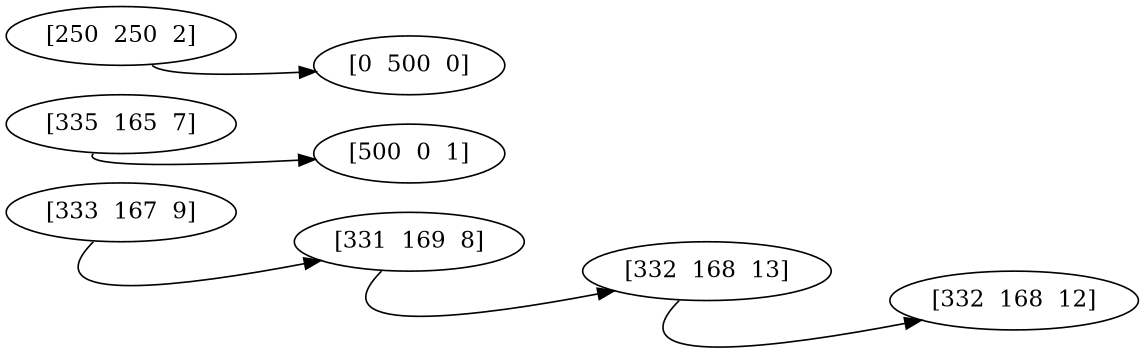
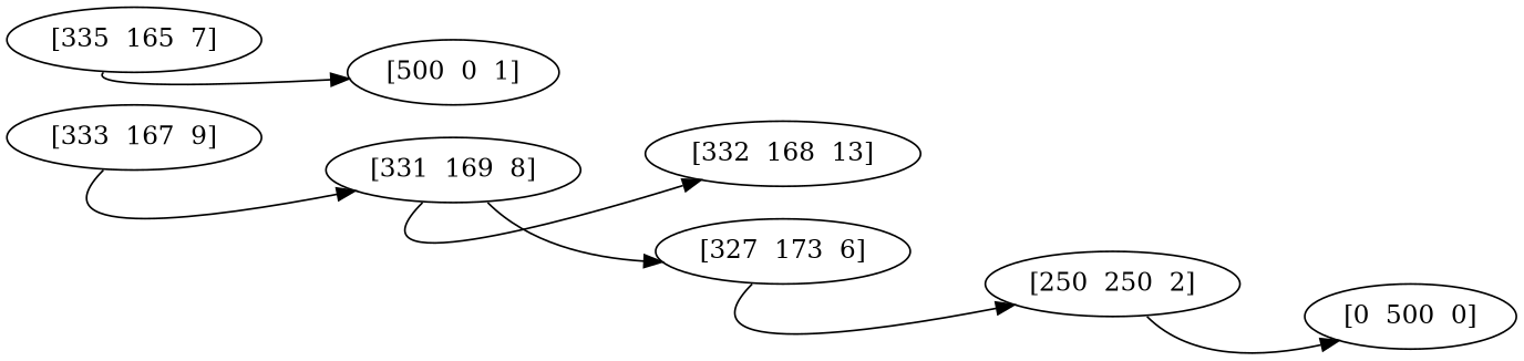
  digraph {
    rankdir=LR
    edge [tailport=sw]
    "[333  167  9]"
    "[331  169  8]"
    "[332  168  13]"
+   "[327  173  6]"
    "[335  165  7]"
    "[500  0  1]"
-   "[332  168  12]"
    "[250  250  2]"
    "[0  500  0]"
    "[333  167  9]" -> "[331  169  8]"
    "[331  169  8]" -> "[332  168  13]"
-   "[332  168  13]" -> "[332  168  12]"
+   "[331  169  8]" -> "[327  173  6]" [tailport=se]
+   "[327  173  6]" -> "[250  250  2]"
    "[335  165  7]" -> "[500  0  1]"
    "[250  250  2]" -> "[0  500  0]" [tailport=se]
  }
